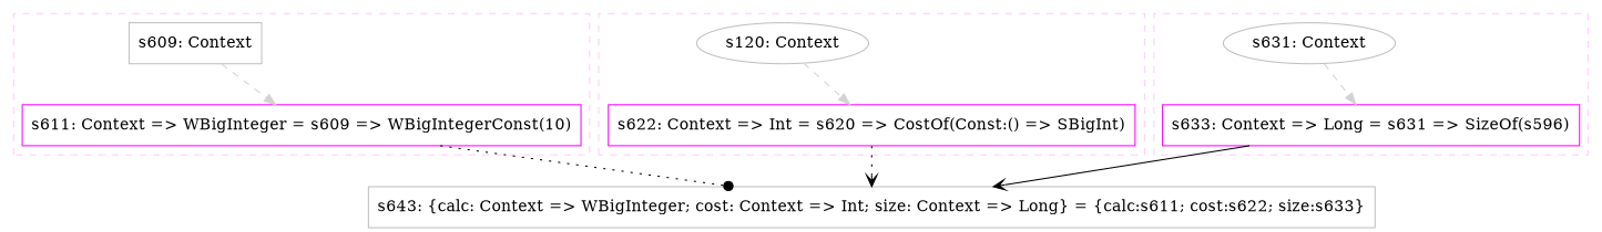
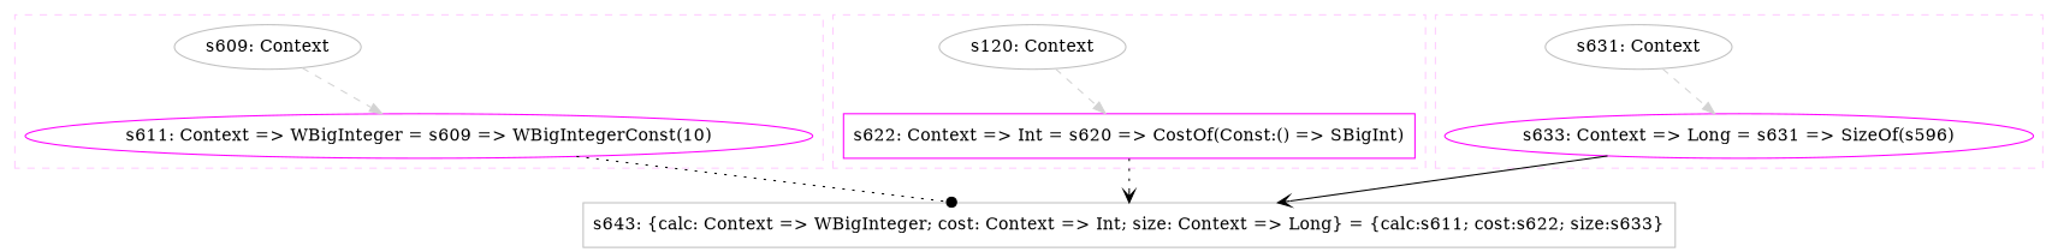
  digraph {
    concentrate=true
    node [color=gray fillcolor=white shape=box style=filled]
    edge [style=dashed]
-   n1 [label="s609: Context"]
-   n2 [color=magenta label="s611: Context => WBigInteger = s609 => WBigIntegerConst(10)"]
+   n1 [label="s609: Context" shape=oval]
+   n2 [color=magenta label="s611: Context => WBigInteger = s609 => WBigIntegerConst(10)" shape=ellipse]
    n3 [label="s120: Context" shape=oval]
    n4 [color=magenta label="s622: Context => Int = s620 => CostOf(Const:() => SBigInt)"]
    n5 [label="s631: Context" shape=oval]
-   n6 [color=magenta label="s633: Context => Long = s631 => SizeOf(s596)"]
+   n6 [color=magenta label="s633: Context => Long = s631 => SizeOf(s596)" shape=ellipse]
    n7 [label="s643: {calc: Context => WBigInteger; cost: Context => Int; size: Context => Long} = {calc:s611; cost:s622; size:s633}"]
    subgraph cluster_1 {
      color="#FFCCFF"
      style=dashed
      subgraph sub_2 {
        color="#FFCCFF"
        rank=source
        style=dashed
        n1
      }
      subgraph sub_3 {
        color="#FFCCFF"
        rank=sink
        style=dashed
        n2
      }
    }
    subgraph cluster_4 {
      color="#FFCCFF"
      style=dashed
      subgraph sub_5 {
        color="#FFCCFF"
        rank=source
        style=dashed
        n3
      }
      subgraph sub_6 {
        color="#FFCCFF"
        rank=sink
        style=dashed
        n4
      }
    }
    subgraph cluster_7 {
      color="#FFCCFF"
      style=dashed
      subgraph sub_8 {
        color="#FFCCFF"
        rank=source
        style=dashed
        n5
      }
      subgraph sub_9 {
        color="#FFCCFF"
        rank=sink
        style=dashed
        n6
      }
    }
    n1 -> n2 [color=lightgray weight=0]
    n2 -> n7 [arrowhead=dot style=dotted]
    n3 -> n4 [color=lightgray weight=0]
    n4 -> n7 [arrowhead=vee style=dotted]
    n5 -> n6 [color=lightgray weight=0]
    n6 -> n7 [arrowhead=vee style=solid]
  }
